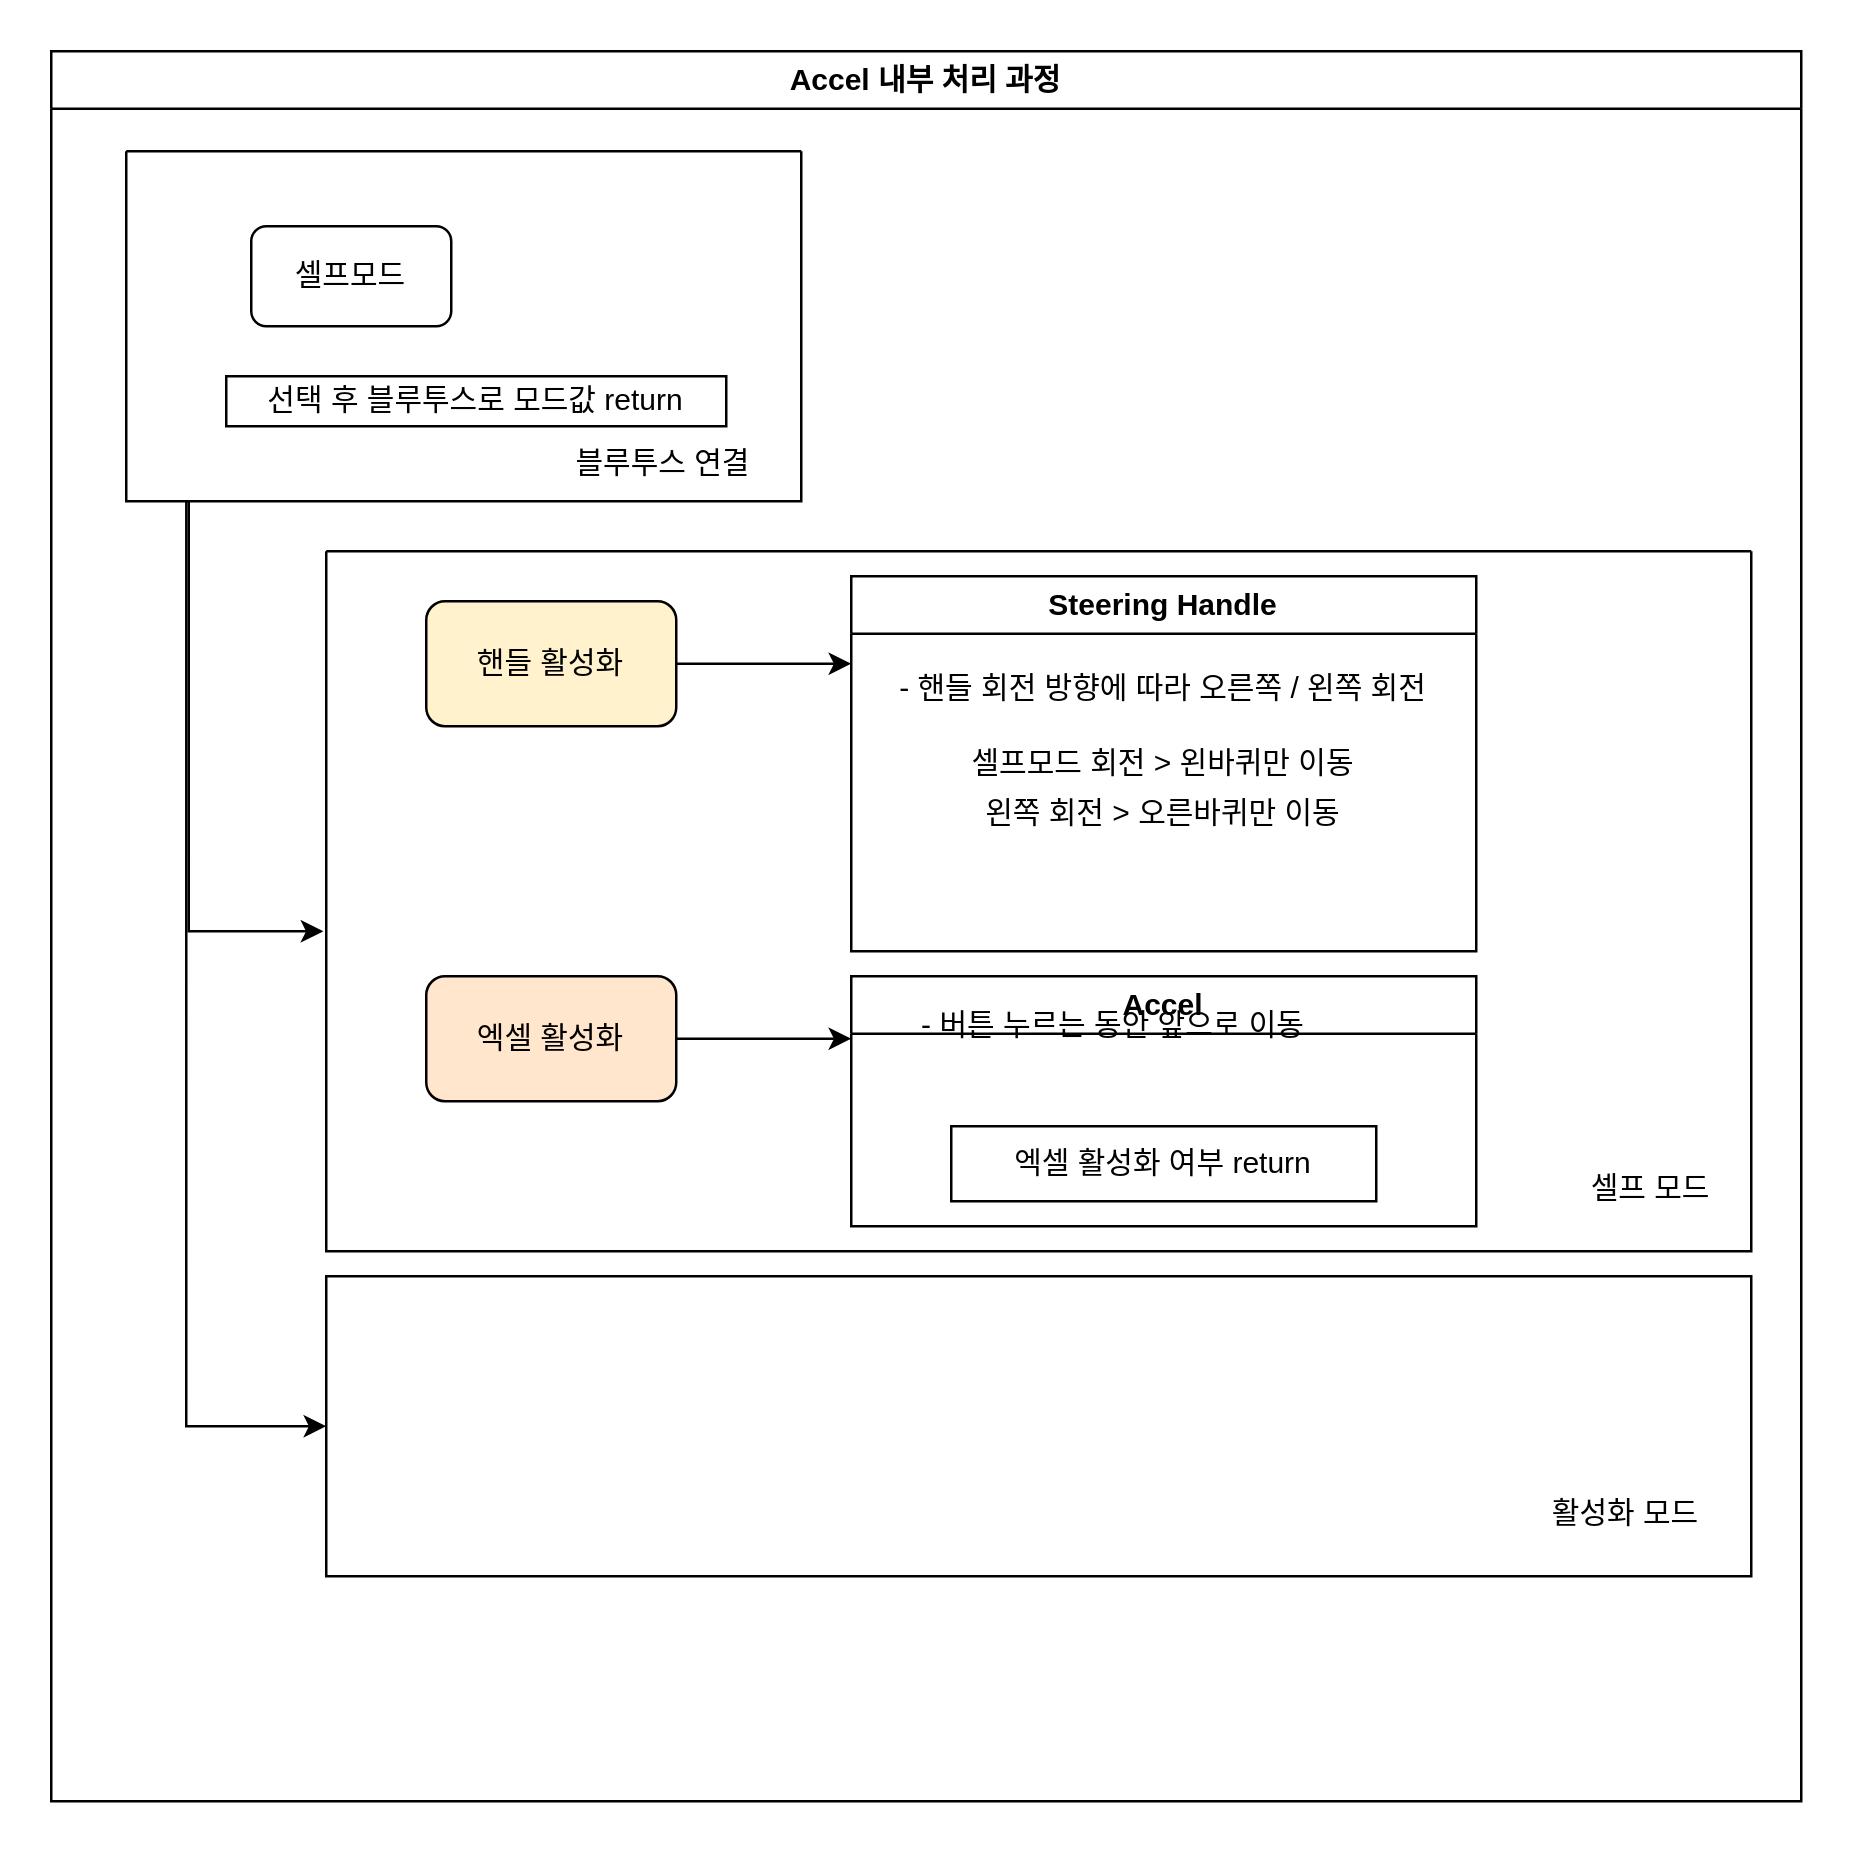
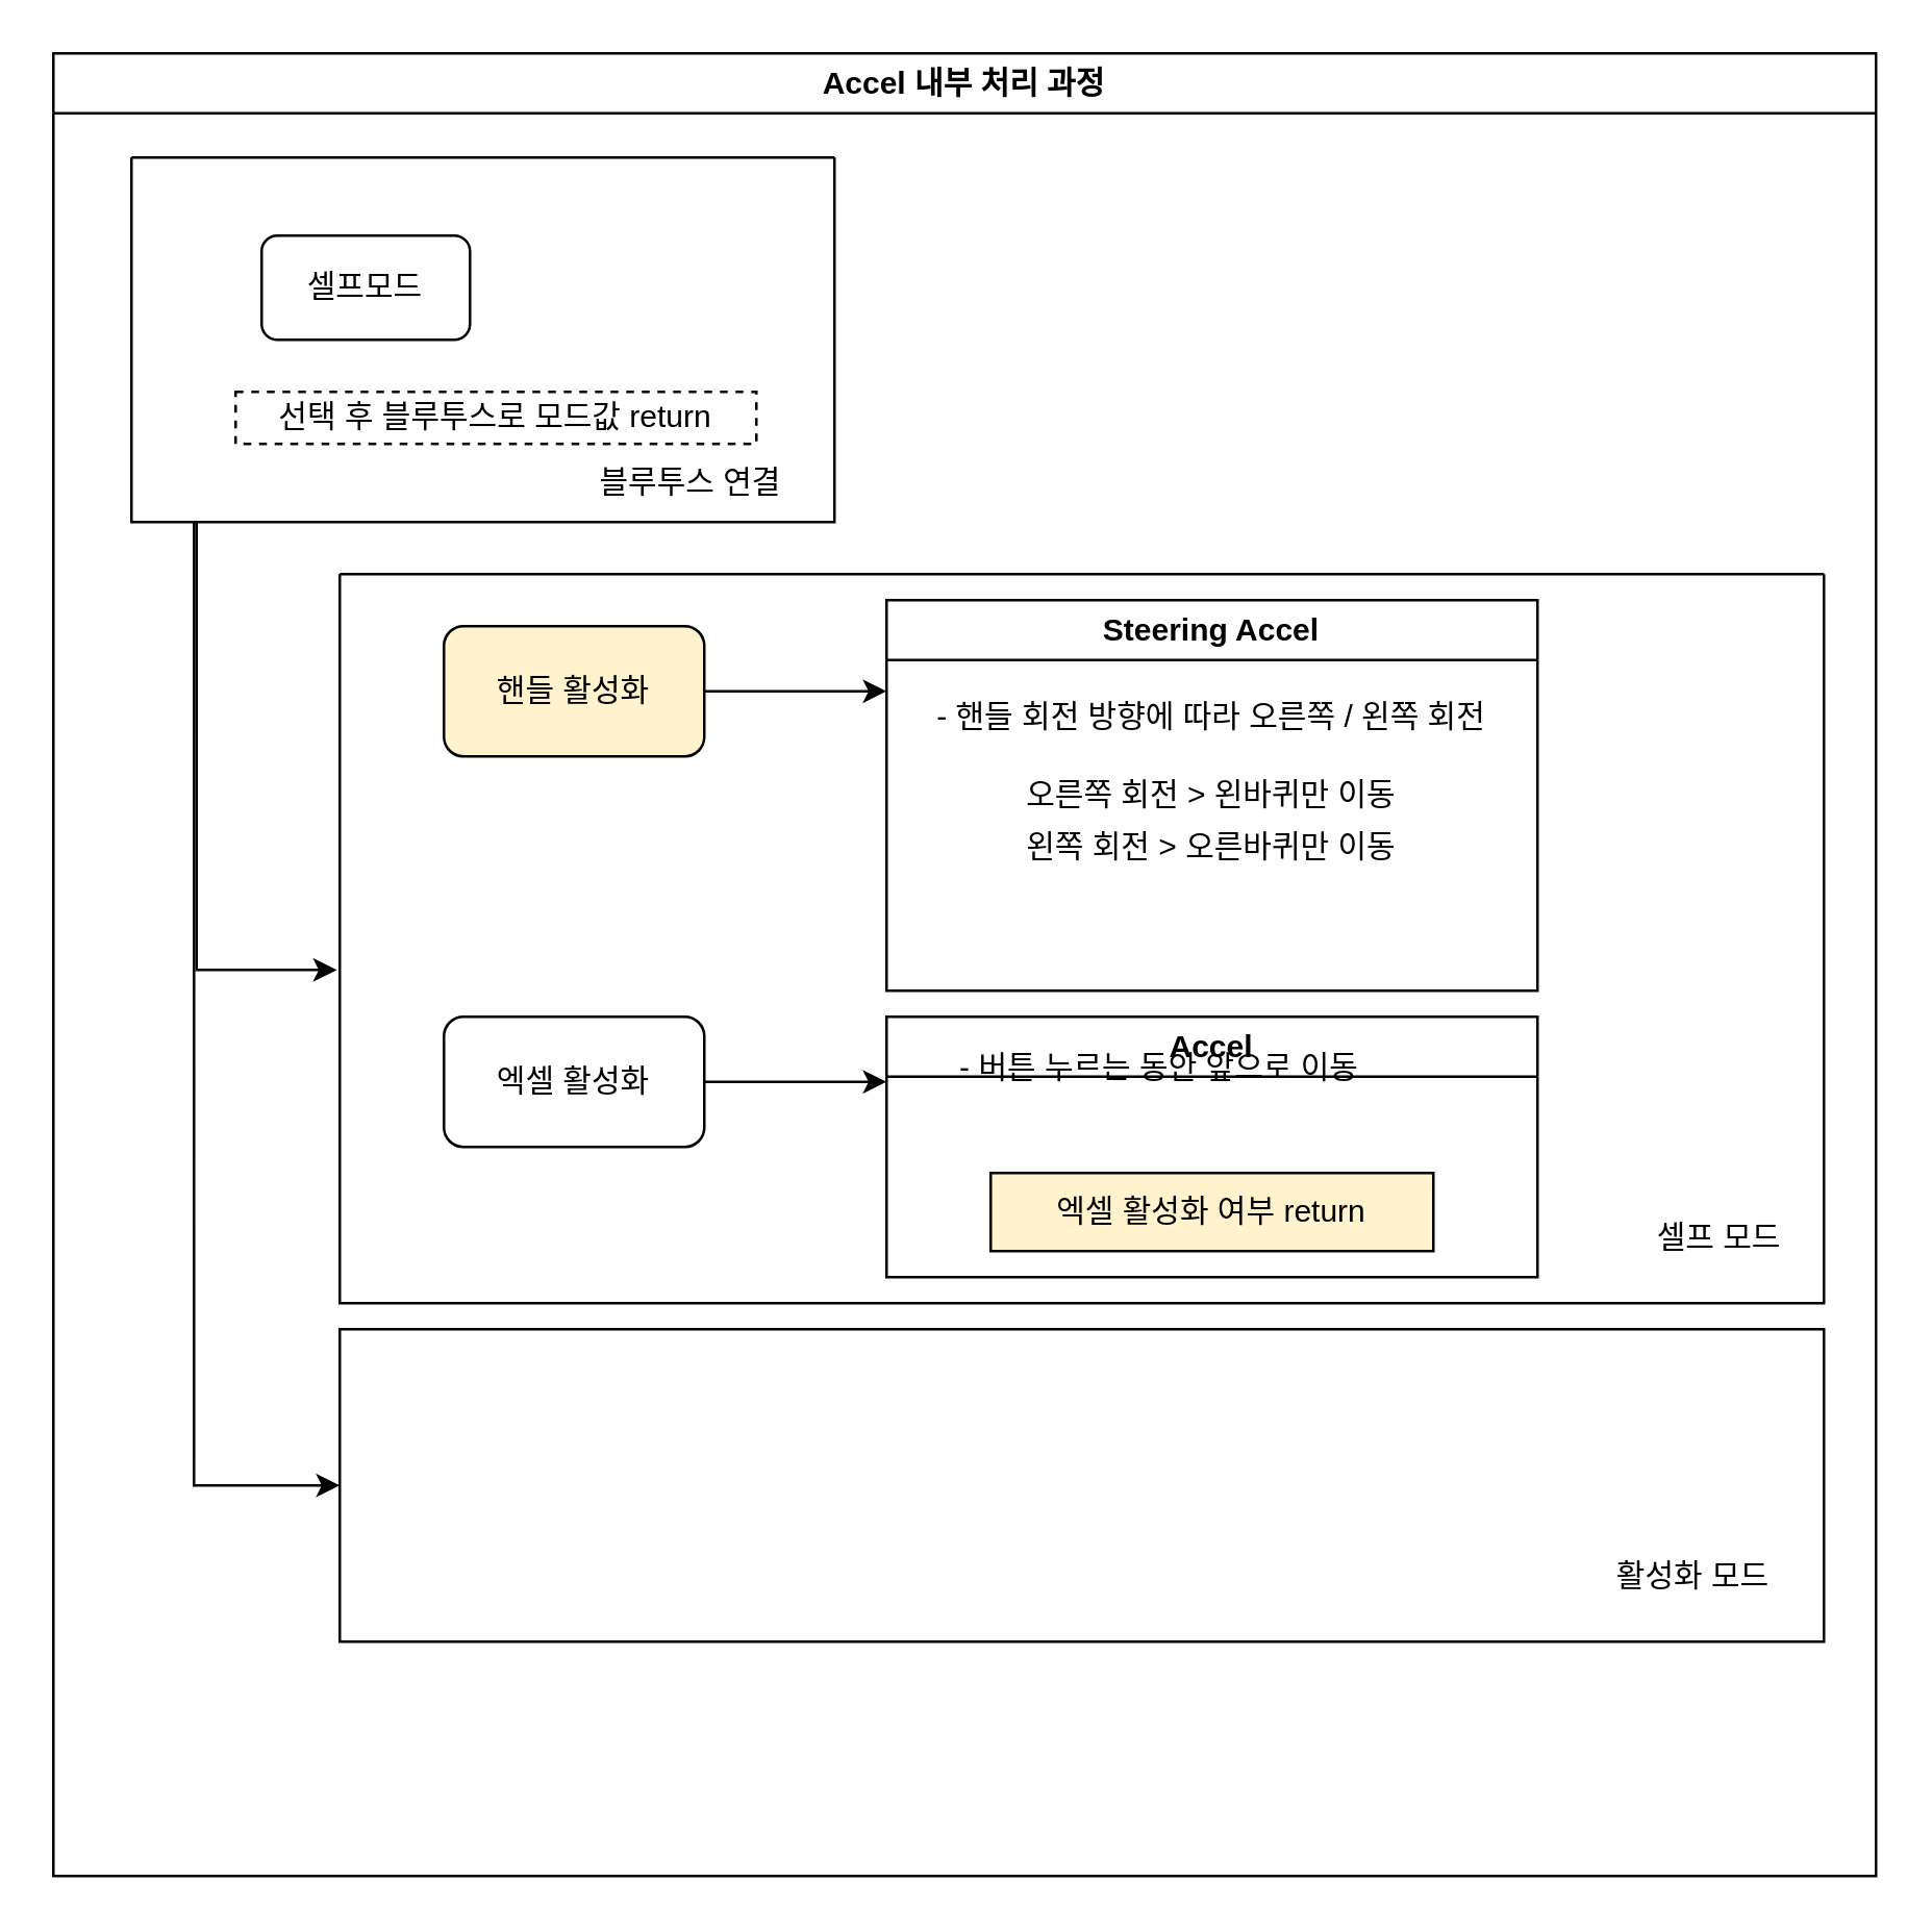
  <mxCell id="0" />
  <mxCell id="1" parent="0" />
  <mxCell id="2" value="Accel 내부 처리 과정" style="swimlane;whiteSpace=wrap;html=1;" vertex="1" parent="1"><mxGeometry x="20" y="20" width="700" height="700" as="geometry" /></mxCell>
  <mxCell id="3" value="" style="swimlane;startSize=0;" vertex="1" parent="2"><mxGeometry x="110" y="200" width="570" height="280" as="geometry"><mxRectangle x="120" y="100" width="50" height="40" as="alternateBounds" /></mxGeometry></mxCell>
  <mxCell id="4" value="셀프 모드" style="text;html=1;align=center;verticalAlign=middle;whiteSpace=wrap;rounded=0;" vertex="1" parent="3"><mxGeometry x="500" y="240" width="60" height="30" as="geometry" /></mxCell>
  <mxCell id="5" value="핸들 활성화" style="rounded=1;whiteSpace=wrap;html=1;fillColor=#fff2cc;" vertex="1" parent="3"><mxGeometry x="40" y="20" width="100" height="50" as="geometry" /></mxCell>
- <mxCell id="6" value="엑셀 활성화" style="rounded=1;whiteSpace=wrap;html=1;fillColor=#ffe6cc;" vertex="1" parent="3"><mxGeometry x="40" y="170" width="100" height="50" as="geometry" /></mxCell>
- <mxCell id="7" value="Steering Handle" style="swimlane;whiteSpace=wrap;html=1;" vertex="1" parent="3"><mxGeometry x="210" y="10" width="250" height="150" as="geometry" /></mxCell>
+ <mxCell id="6" value="엑셀 활성화" style="rounded=1;whiteSpace=wrap;html=1;" vertex="1" parent="3"><mxGeometry x="40" y="170" width="100" height="50" as="geometry" /></mxCell>
+ <mxCell id="7" value="Steering Accel" style="swimlane;whiteSpace=wrap;html=1;" vertex="1" parent="3"><mxGeometry x="210" y="10" width="250" height="150" as="geometry" /></mxCell>
  <mxCell id="8" value="- 핸들 회전 방향에 따라 오른쪽 / 왼쪽 회전" style="text;html=1;align=center;verticalAlign=middle;whiteSpace=wrap;rounded=0;" vertex="1" parent="7"><mxGeometry x="10" y="30" width="230" height="30" as="geometry" /></mxCell>
- <mxCell id="9" value="셀프모드 회전 &amp;gt; 왼바퀴만 이동" style="text;html=1;align=center;verticalAlign=middle;whiteSpace=wrap;rounded=0;" vertex="1" parent="7"><mxGeometry x="10" y="60" width="230" height="30" as="geometry" /></mxCell>
+ <mxCell id="9" value="오른쪽 회전 &amp;gt; 왼바퀴만 이동" style="text;html=1;align=center;verticalAlign=middle;whiteSpace=wrap;rounded=0;" vertex="1" parent="7"><mxGeometry x="10" y="60" width="230" height="30" as="geometry" /></mxCell>
  <mxCell id="10" value="왼쪽 회전 &amp;gt; 오른바퀴만 이동" style="text;html=1;align=center;verticalAlign=middle;whiteSpace=wrap;rounded=0;" vertex="1" parent="7"><mxGeometry x="10" y="80" width="230" height="30" as="geometry" /></mxCell>
  <mxCell id="11" value="" style="endArrow=classic;html=1;rounded=0;exitX=1;exitY=0.5;exitDx=0;exitDy=0;" edge="1" parent="3" source="5"><mxGeometry width="50" height="50" relative="1" as="geometry"><mxPoint x="290" y="280" as="sourcePoint" /><mxPoint x="210" y="45" as="targetPoint" /></mxGeometry></mxCell>
  <mxCell id="12" value="Accel" style="swimlane;whiteSpace=wrap;html=1;" vertex="1" parent="3"><mxGeometry x="210" y="170" width="250" height="100" as="geometry" /></mxCell>
  <mxCell id="13" value="- 버튼 누르는 동안 앞으로 이동" style="text;html=1;align=center;verticalAlign=middle;whiteSpace=wrap;rounded=0;" vertex="1" parent="12"><mxGeometry x="10" y="5" width="190" height="30" as="geometry" /></mxCell>
- <mxCell id="14" value="엑셀 활성화 여부 return" style="rounded=0;whiteSpace=wrap;html=1;" vertex="1" parent="12"><mxGeometry x="40" y="60" width="170" height="30" as="geometry" /></mxCell>
+ <mxCell id="14" value="엑셀 활성화 여부 return" style="rounded=0;whiteSpace=wrap;html=1;fillColor=#fff2cc;" vertex="1" parent="12"><mxGeometry x="40" y="60" width="170" height="30" as="geometry" /></mxCell>
  <mxCell id="15" value="" style="endArrow=classic;html=1;rounded=0;exitX=1;exitY=0.5;exitDx=0;exitDy=0;" edge="1" parent="3" source="6"><mxGeometry width="50" height="50" relative="1" as="geometry"><mxPoint x="280" y="180" as="sourcePoint" /><mxPoint x="210" y="195" as="targetPoint" /></mxGeometry></mxCell>
  <mxCell id="16" value="" style="rounded=0;whiteSpace=wrap;html=1;" vertex="1" parent="2"><mxGeometry x="110" y="490" width="570" height="120" as="geometry" /></mxCell>
  <mxCell id="17" value="활성화 모드" style="text;html=1;align=center;verticalAlign=middle;whiteSpace=wrap;rounded=0;" vertex="1" parent="2"><mxGeometry x="590" y="570" width="80" height="30" as="geometry" /></mxCell>
  <mxCell id="18" value="" style="swimlane;startSize=0;" vertex="1" parent="2"><mxGeometry x="30" y="40" width="270" height="140" as="geometry" /></mxCell>
  <mxCell id="19" value="블루투스 연결" style="text;html=1;align=center;verticalAlign=middle;whiteSpace=wrap;rounded=0;" vertex="1" parent="18"><mxGeometry x="160" y="110" width="110" height="30" as="geometry" /></mxCell>
  <mxCell id="20" value="셀프모드" style="rounded=1;whiteSpace=wrap;html=1;" vertex="1" parent="18"><mxGeometry x="50" y="30" width="80" height="40" as="geometry" /></mxCell>
- <mxCell id="21" value="선택 후 블루투스로 모드값 return" style="rounded=0;whiteSpace=wrap;html=1;" vertex="1" parent="18"><mxGeometry x="40" y="90" width="200" height="20" as="geometry" /></mxCell>
+ <mxCell id="21" value="선택 후 블루투스로 모드값 return" style="rounded=0;whiteSpace=wrap;html=1;dashed=1;" vertex="1" parent="18"><mxGeometry x="40" y="90" width="200" height="20" as="geometry" /></mxCell>
  <mxCell id="22" value="" style="endArrow=classic;html=1;rounded=0;entryX=-0.002;entryY=0.543;entryDx=0;entryDy=0;entryPerimeter=0;" edge="1" parent="2" target="3"><mxGeometry width="50" height="50" relative="1" as="geometry"><mxPoint x="55" y="180" as="sourcePoint" /><mxPoint x="55" y="340" as="targetPoint" /><Array as="points"><mxPoint x="55" y="352" /></Array></mxGeometry></mxCell>
  <mxCell id="23" value="" style="endArrow=classic;html=1;rounded=0;entryX=0;entryY=0.5;entryDx=0;entryDy=0;exitX=0.089;exitY=1;exitDx=0;exitDy=0;exitPerimeter=0;" edge="1" parent="2" source="18" target="16"><mxGeometry width="50" height="50" relative="1" as="geometry"><mxPoint x="50" y="180" as="sourcePoint" /><mxPoint x="119" y="362" as="targetPoint" /><Array as="points"><mxPoint x="54" y="550" /></Array></mxGeometry></mxCell>
